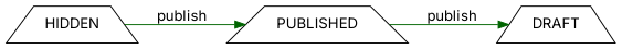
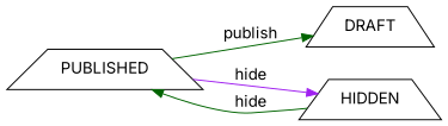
  digraph {
    fontname=Inter
    rankdir=LR
    node [fontname=Inter shape=trapezium]
    edge [arrowhead=normal color=darkgreen fontname=Inter]
    PUBLISHED
    DRAFT
    HIDDEN
    PUBLISHED -> DRAFT [label=publish]
-   HIDDEN -> PUBLISHED [label=publish]
+   PUBLISHED -> HIDDEN [color=purple label=hide]
+   HIDDEN -> PUBLISHED [label=hide]
  }
